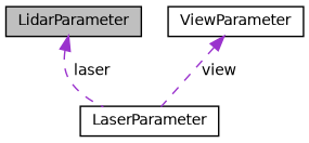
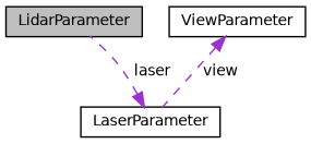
  digraph {
    node [color=black fillcolor=white fontname=Helvetica fontsize=10 shape=record style=filled]
    edge [color=darkorchid3 dir=back fontname=Helvetica fontsize=10 labelfontname=Helvetica labelfontsize=10 style=dashed]
    n1 [fillcolor=grey75 fontcolor=black height=0.2 label=LidarParameter width=0.4]
    n2 [height=0.2 label=ViewParameter width=0.4]
    n3 [height=0.2 label=LaserParameter width=0.4]
    n2 -> n3 [label=" view"]
-   n1 -> n3 [label=" laser"]
+   n3 -> n1 [label=" laser"]
  }
